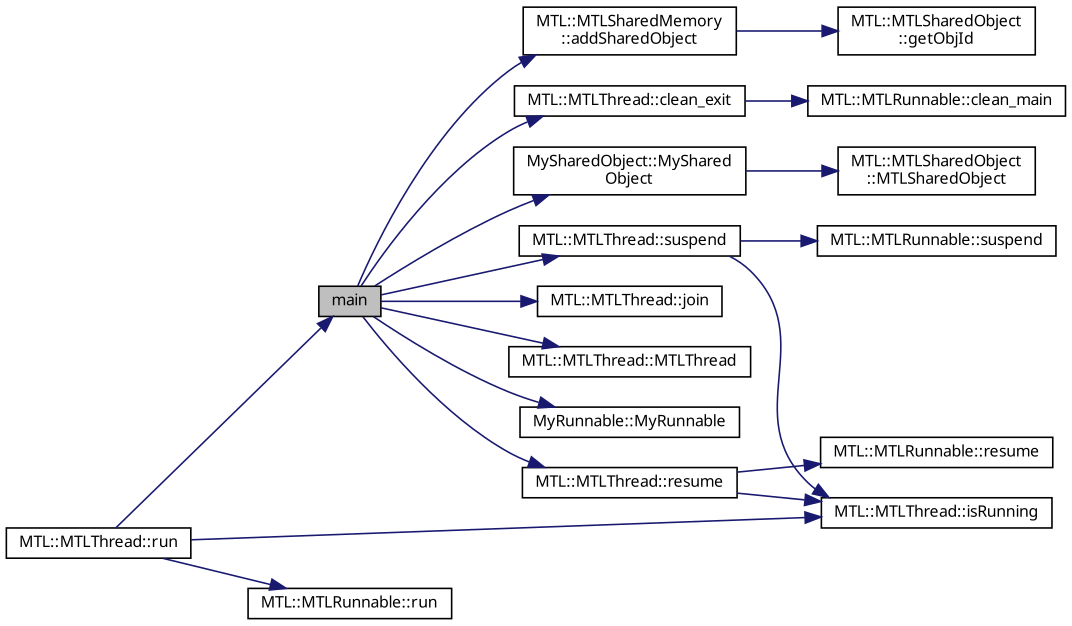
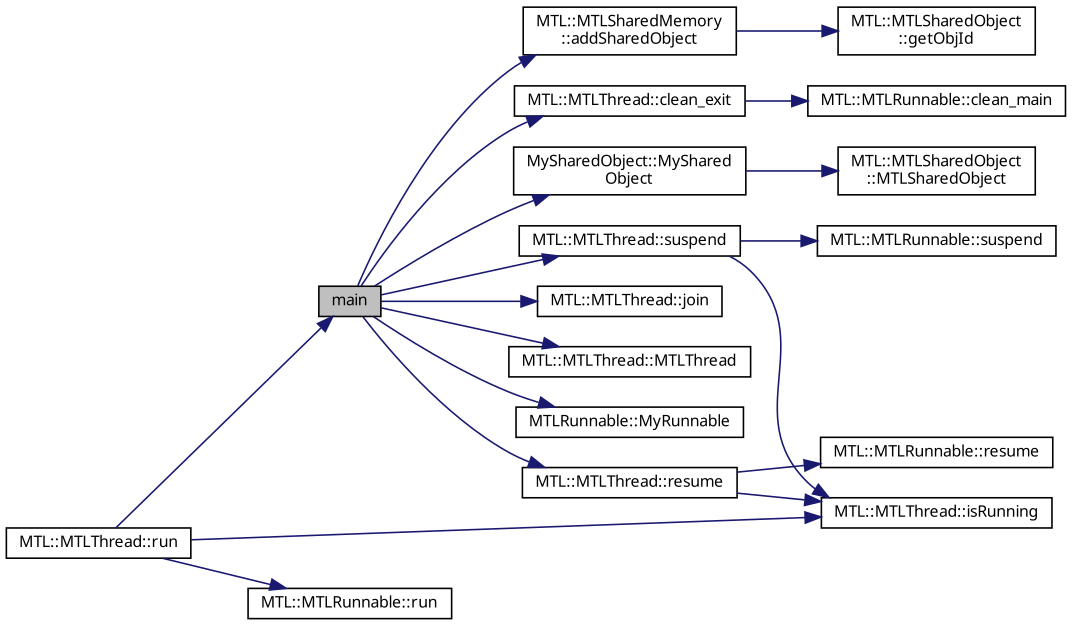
  digraph {
    fontname="Noto Sans"
    rankdir=LR
    node [color=black fillcolor=white fontname="Noto Sans" fontsize=10 shape=record style=filled]
    edge [color=midnightblue fontname="Noto Sans" fontsize=10 labelfontname=Helvetica labelfontsize=10 style=solid]
    n1 [fillcolor=grey75 fontcolor=black height=0.2 label=main width=0.4]
    n2 [height=0.2 label="MTL::MTLSharedMemory\l::addSharedObject" width=0.4]
    n3 [height=0.2 label="MTL::MTLThread::clean_exit" width=0.4]
    n4 [height=0.2 label="MTL::MTLThread::join" width=0.4]
    n5 [height=0.2 label="MTL::MTLThread::MTLThread" width=0.4]
-   n6 [height=0.2 label="MyRunnable::MyRunnable" width=0.4]
+   n6 [height=0.2 label="MTLRunnable::MyRunnable" width=0.4]
    n7 [height=0.2 label="MySharedObject::MyShared\lObject" width=0.4]
    n8 [height=0.2 label="MTL::MTLThread::resume" width=0.4]
    n9 [height=0.2 label="MTL::MTLThread::suspend" width=0.4]
    n10 [height=0.2 label="MTL::MTLSharedObject\l::getObjId" width=0.4]
    n11 [height=0.2 label="MTL::MTLRunnable::clean_main" width=0.4]
    n12 [height=0.2 label="MTL::MTLSharedObject\l::MTLSharedObject" width=0.4]
    n13 [height=0.2 label="MTL::MTLThread::isRunning" width=0.4]
    n14 [height=0.2 label="MTL::MTLRunnable::resume" width=0.4]
    n15 [height=0.2 label="MTL::MTLThread::run" width=0.4]
    n16 [height=0.2 label="MTL::MTLRunnable::run" width=0.4]
    n17 [height=0.2 label="MTL::MTLRunnable::suspend" width=0.4]
    n1 -> n2
    n1 -> n3
    n1 -> n4
    n1 -> n5
    n1 -> n6
    n1 -> n7
    n1 -> n8
    n1 -> n9
    n2 -> n10
    n3 -> n11
    n7 -> n12
    n8 -> n13
    n8 -> n14
    n9 -> n13
    n9 -> n17
    n15 -> n1
    n15 -> n13
    n15 -> n16
  }
